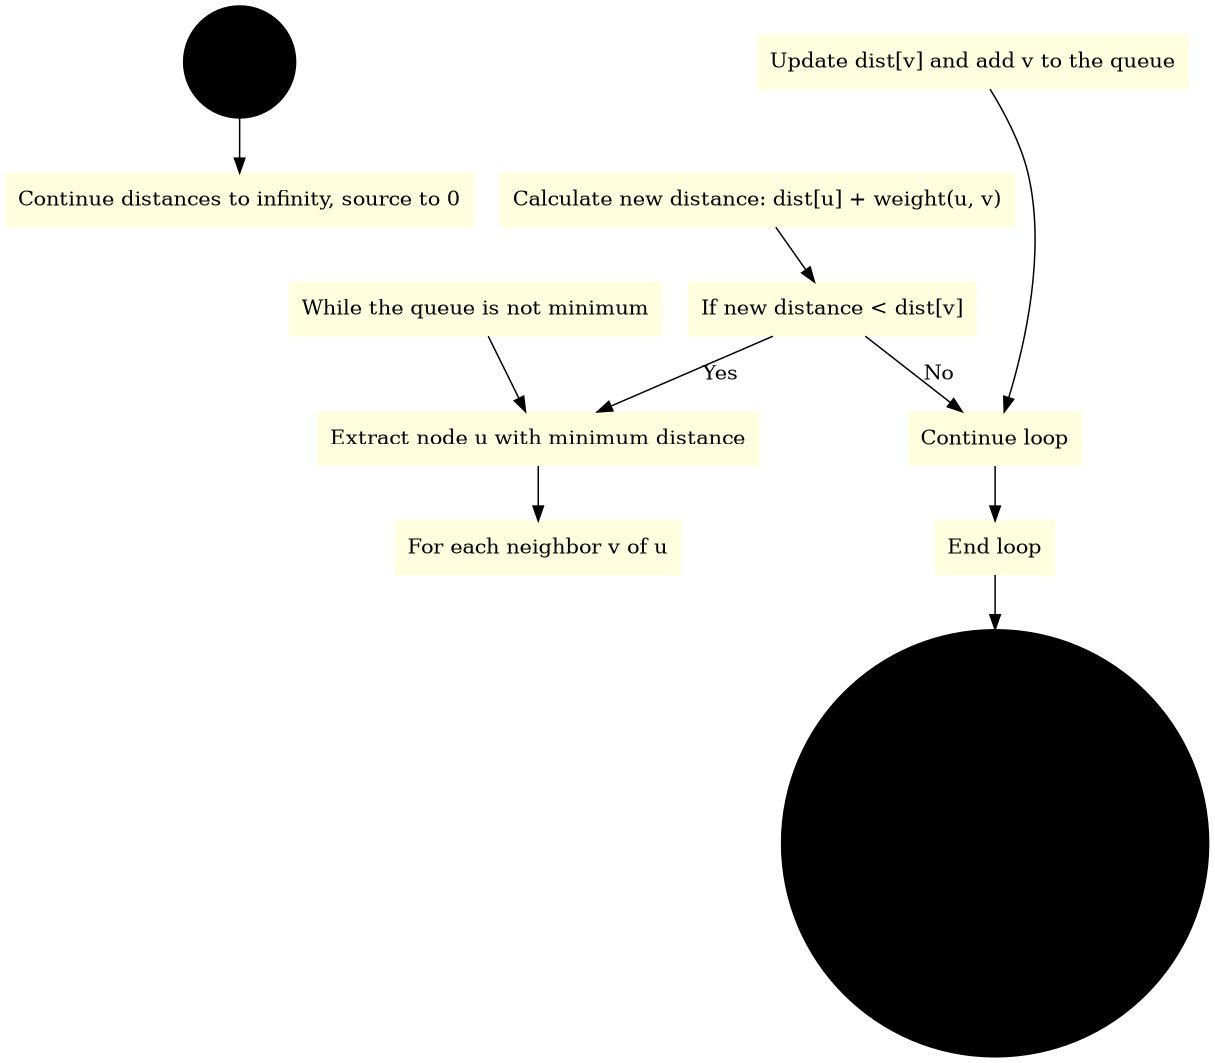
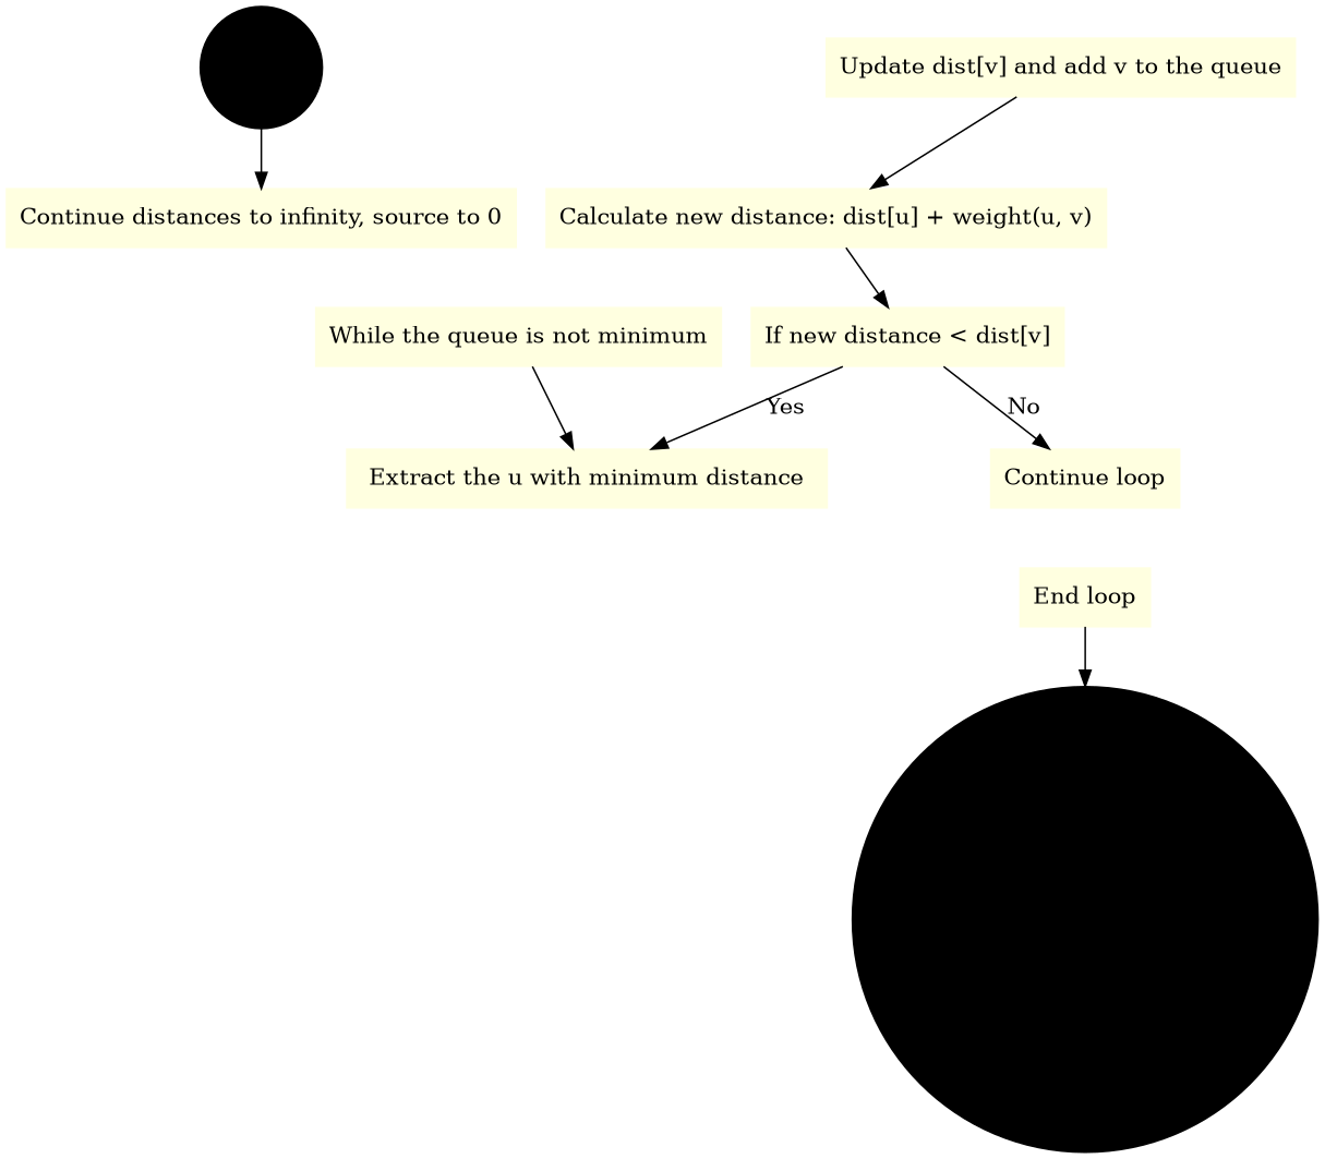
  digraph {
    node [color=lightyellow shape=box style=filled]
    Start [color=black shape=circle width=.15]
    n2 [label="Continue distances to infinity, source to 0"]
    n3 [label="While the queue is not minimum"]
-   "Extract node u with minimum distance"
-   "For each neighbor v of u"
+   "Extract node u with minimum distance" [label="Extract the u with minimum distance"]
    "Calculate new distance: dist[u] + weight(u, v)"
    "If new distance < dist[v]"
    "Continue loop"
    "Update dist[v] and add v to the queue"
    "End loop"
    "Return shortest distances" [color=black shape=circle width=.15]
    Start -> n2
    n3 -> "Extract node u with minimum distance"
-   "Extract node u with minimum distance" -> "For each neighbor v of u"
    "Calculate new distance: dist[u] + weight(u, v)" -> "If new distance < dist[v]"
    "If new distance < dist[v]" -> "Extract node u with minimum distance" [label=Yes]
    "If new distance < dist[v]" -> "Continue loop" [label=No]
-   "Continue loop" -> "End loop"
-   "Update dist[v] and add v to the queue" -> "Continue loop"
+   "Update dist[v] and add v to the queue" -> "Calculate new distance: dist[u] + weight(u, v)"
    "End loop" -> "Return shortest distances"
  }
